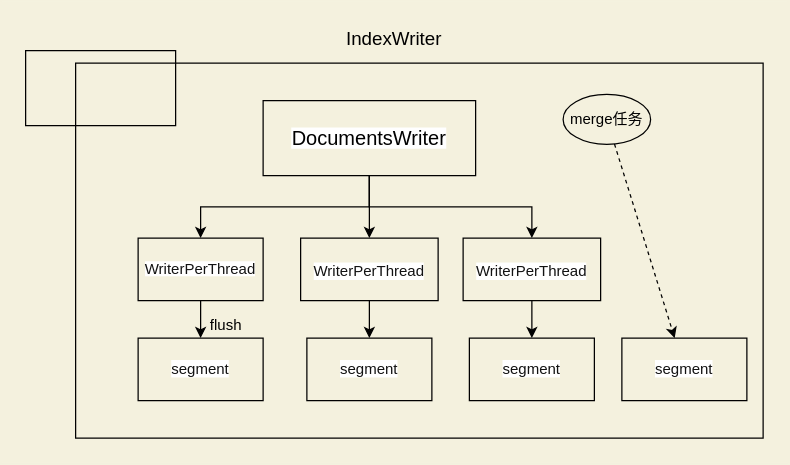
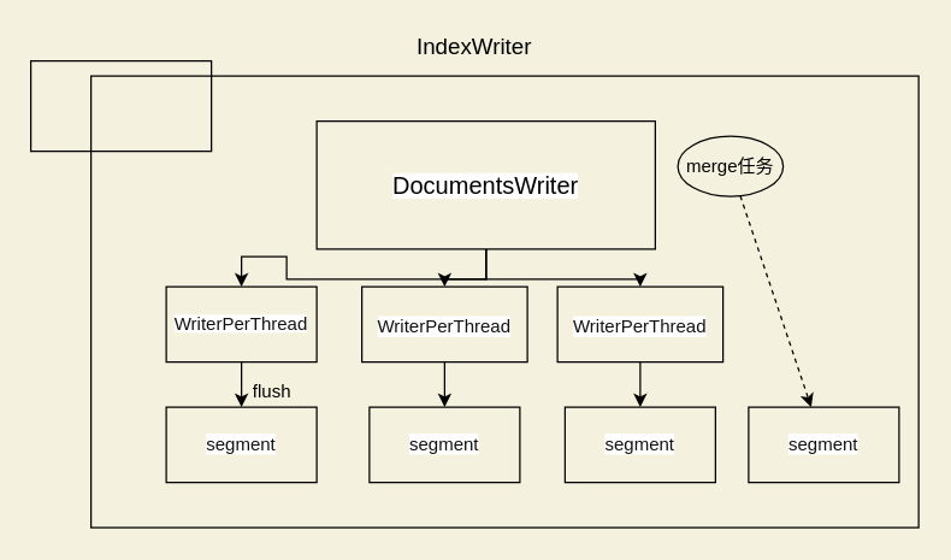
  <mxCell id="0" />
  <mxCell id="1" parent="0" />
  <mxCell id="2" value="" style="rounded=0;whiteSpace=wrap;html=1;fillColor=none;" vertex="1" parent="1"><mxGeometry x="20" y="40" width="120" height="60" as="geometry" /></mxCell>
  <mxCell id="3" value="" style="rounded=0;whiteSpace=wrap;html=1;fillColor=none;strokeColor=#000000;" vertex="1" parent="1"><mxGeometry x="60" y="50" width="550" height="300" as="geometry" /></mxCell>
  <mxCell id="4" style="edgeStyle=orthogonalEdgeStyle;rounded=0;orthogonalLoop=1;jettySize=auto;html=1;entryX=0.5;entryY=0;entryDx=0;entryDy=0;fontSize=15;fontColor=#000000;strokeColor=#000000;" edge="1" parent="1" source="7" target="11"><mxGeometry relative="1" as="geometry" /></mxCell>
  <mxCell id="5" style="edgeStyle=orthogonalEdgeStyle;rounded=0;orthogonalLoop=1;jettySize=auto;html=1;entryX=0.5;entryY=0;entryDx=0;entryDy=0;fontSize=15;fontColor=#000000;strokeColor=#000000;" edge="1" parent="1" source="7" target="13"><mxGeometry relative="1" as="geometry" /></mxCell>
  <mxCell id="6" style="edgeStyle=orthogonalEdgeStyle;rounded=0;orthogonalLoop=1;jettySize=auto;html=1;entryX=0.5;entryY=0;entryDx=0;entryDy=0;fontSize=15;fontColor=#000000;strokeColor=#000000;" edge="1" parent="1" source="7" target="15"><mxGeometry relative="1" as="geometry" /></mxCell>
- <mxCell id="7" value="&lt;span style=&quot;font-size: medium ; text-align: left ; background-color: rgb(255 , 255 , 255)&quot;&gt;DocumentsWriter&lt;/span&gt;" style="rounded=0;whiteSpace=wrap;html=1;fontColor=#000000;strokeColor=#000000;shadow=0;fillColor=none;" vertex="1" parent="1"><mxGeometry x="210" y="80" width="170" height="60" as="geometry" /></mxCell>
+ <mxCell id="7" value="&lt;span style=&quot;font-size: medium ; text-align: left ; background-color: rgb(255 , 255 , 255)&quot;&gt;DocumentsWriter&lt;/span&gt;" style="rounded=0;whiteSpace=wrap;html=1;fontColor=#000000;strokeColor=#000000;shadow=0;fillColor=none;" vertex="1" parent="1"><mxGeometry x="210" y="80" width="225" height="85" as="geometry" /></mxCell>
  <mxCell id="8" value="IndexWriter" style="text;html=1;strokeColor=none;fillColor=none;align=center;verticalAlign=middle;whiteSpace=wrap;rounded=0;fontColor=#000000;fontSize=15;" vertex="1" parent="1"><mxGeometry x="250" y="20" width="130" height="20" as="geometry" /></mxCell>
  <mxCell id="9" style="edgeStyle=orthogonalEdgeStyle;rounded=0;orthogonalLoop=1;jettySize=auto;html=1;exitX=0.5;exitY=1;exitDx=0;exitDy=0;fontColor=#000000;" edge="1" parent="1" source="8" target="8"><mxGeometry relative="1" as="geometry" /></mxCell>
  <mxCell id="10" value="flush" style="edgeStyle=orthogonalEdgeStyle;rounded=0;orthogonalLoop=1;jettySize=auto;html=1;entryX=0.5;entryY=0;entryDx=0;entryDy=0;fontSize=12;fontColor=#000000;strokeColor=#000000;labelBackgroundColor=none;" edge="1" parent="1" source="11" target="16"><mxGeometry x="0.6" y="20" relative="1" as="geometry"><mxPoint as="offset" /></mxGeometry></mxCell>
  <mxCell id="11" value="&lt;span style=&quot;color: rgb(18 , 18 , 18) ; text-align: left ; background-color: rgb(255 , 255 , 255)&quot;&gt;&lt;font style=&quot;font-size: 12px&quot;&gt;WriterPerThread&lt;/font&gt;&lt;/span&gt;" style="rounded=0;whiteSpace=wrap;html=1;shadow=0;fontSize=11;fontColor=#000000;strokeColor=#000000;fillColor=none;" vertex="1" parent="1"><mxGeometry x="110" y="190" width="100" height="50" as="geometry" /></mxCell>
  <mxCell id="12" style="edgeStyle=orthogonalEdgeStyle;rounded=0;orthogonalLoop=1;jettySize=auto;html=1;entryX=0.5;entryY=0;entryDx=0;entryDy=0;fontSize=12;fontColor=#000000;strokeColor=#000000;" edge="1" parent="1" source="13" target="18"><mxGeometry relative="1" as="geometry" /></mxCell>
  <mxCell id="13" value="&lt;span style=&quot;color: rgb(18 , 18 , 18) ; font-size: 12px ; text-align: left ; background-color: rgb(255 , 255 , 255)&quot;&gt;WriterPerThread&lt;/span&gt;" style="rounded=0;whiteSpace=wrap;html=1;shadow=0;fontSize=15;fontColor=#000000;strokeColor=#000000;fillColor=none;" vertex="1" parent="1"><mxGeometry x="240" y="190" width="110" height="50" as="geometry" /></mxCell>
  <mxCell id="14" style="edgeStyle=orthogonalEdgeStyle;rounded=0;orthogonalLoop=1;jettySize=auto;html=1;entryX=0.5;entryY=0;entryDx=0;entryDy=0;fontSize=12;fontColor=#000000;strokeColor=#000000;" edge="1" parent="1" source="15" target="17"><mxGeometry relative="1" as="geometry" /></mxCell>
  <mxCell id="15" value="&lt;span style=&quot;color: rgb(18 , 18 , 18) ; font-size: 12px ; text-align: left ; background-color: rgb(255 , 255 , 255)&quot;&gt;WriterPerThread&lt;/span&gt;" style="rounded=0;whiteSpace=wrap;html=1;shadow=0;fontSize=15;fontColor=#000000;strokeColor=#000000;fillColor=none;" vertex="1" parent="1"><mxGeometry x="370" y="190" width="110" height="50" as="geometry" /></mxCell>
  <mxCell id="16" value="&lt;span style=&quot;color: rgb(18, 18, 18); font-size: 12px; background-color: rgb(255, 255, 255);&quot;&gt;segment&lt;/span&gt;" style="rounded=0;whiteSpace=wrap;html=1;shadow=0;fontSize=12;fontColor=#000000;strokeColor=#000000;fillColor=none;" vertex="1" parent="1"><mxGeometry x="110" y="270" width="100" height="50" as="geometry" /></mxCell>
  <mxCell id="17" value="&lt;span style=&quot;color: rgb(18, 18, 18); font-size: 12px; background-color: rgb(255, 255, 255);&quot;&gt;segment&lt;/span&gt;" style="rounded=0;whiteSpace=wrap;html=1;shadow=0;fontSize=12;fontColor=#000000;strokeColor=#000000;fillColor=none;" vertex="1" parent="1"><mxGeometry x="375" y="270" width="100" height="50" as="geometry" /></mxCell>
  <mxCell id="18" value="&lt;span style=&quot;color: rgb(18, 18, 18); font-size: 12px; background-color: rgb(255, 255, 255);&quot;&gt;segment&lt;/span&gt;" style="rounded=0;whiteSpace=wrap;html=1;shadow=0;fontSize=12;fontColor=#000000;strokeColor=#000000;fillColor=none;" vertex="1" parent="1"><mxGeometry x="245" y="270" width="100" height="50" as="geometry" /></mxCell>
  <mxCell id="19" style="rounded=0;orthogonalLoop=1;jettySize=auto;html=1;fontSize=12;fontColor=#000000;strokeColor=#000000;dashed=1;" edge="1" parent="1" source="20" target="21"><mxGeometry relative="1" as="geometry" /></mxCell>
- <mxCell id="20" value="merge任务" style="ellipse;whiteSpace=wrap;html=1;shadow=0;fontSize=12;fontColor=#000000;strokeColor=#000000;fillColor=none;" vertex="1" parent="1"><mxGeometry x="450" y="75" width="70" height="40" as="geometry" /></mxCell>
+ <mxCell id="20" value="merge任务" style="ellipse;whiteSpace=wrap;html=1;shadow=0;fontSize=12;fontColor=#000000;strokeColor=#000000;fillColor=none;" vertex="1" parent="1"><mxGeometry x="450" y="90" width="70" height="40" as="geometry" /></mxCell>
  <mxCell id="21" value="&lt;span style=&quot;color: rgb(18, 18, 18); font-size: 12px; background-color: rgb(255, 255, 255);&quot;&gt;segment&lt;/span&gt;" style="rounded=0;whiteSpace=wrap;html=1;shadow=0;fontSize=12;fontColor=#000000;strokeColor=#000000;fillColor=none;" vertex="1" parent="1"><mxGeometry x="497" y="270" width="100" height="50" as="geometry" /></mxCell>
